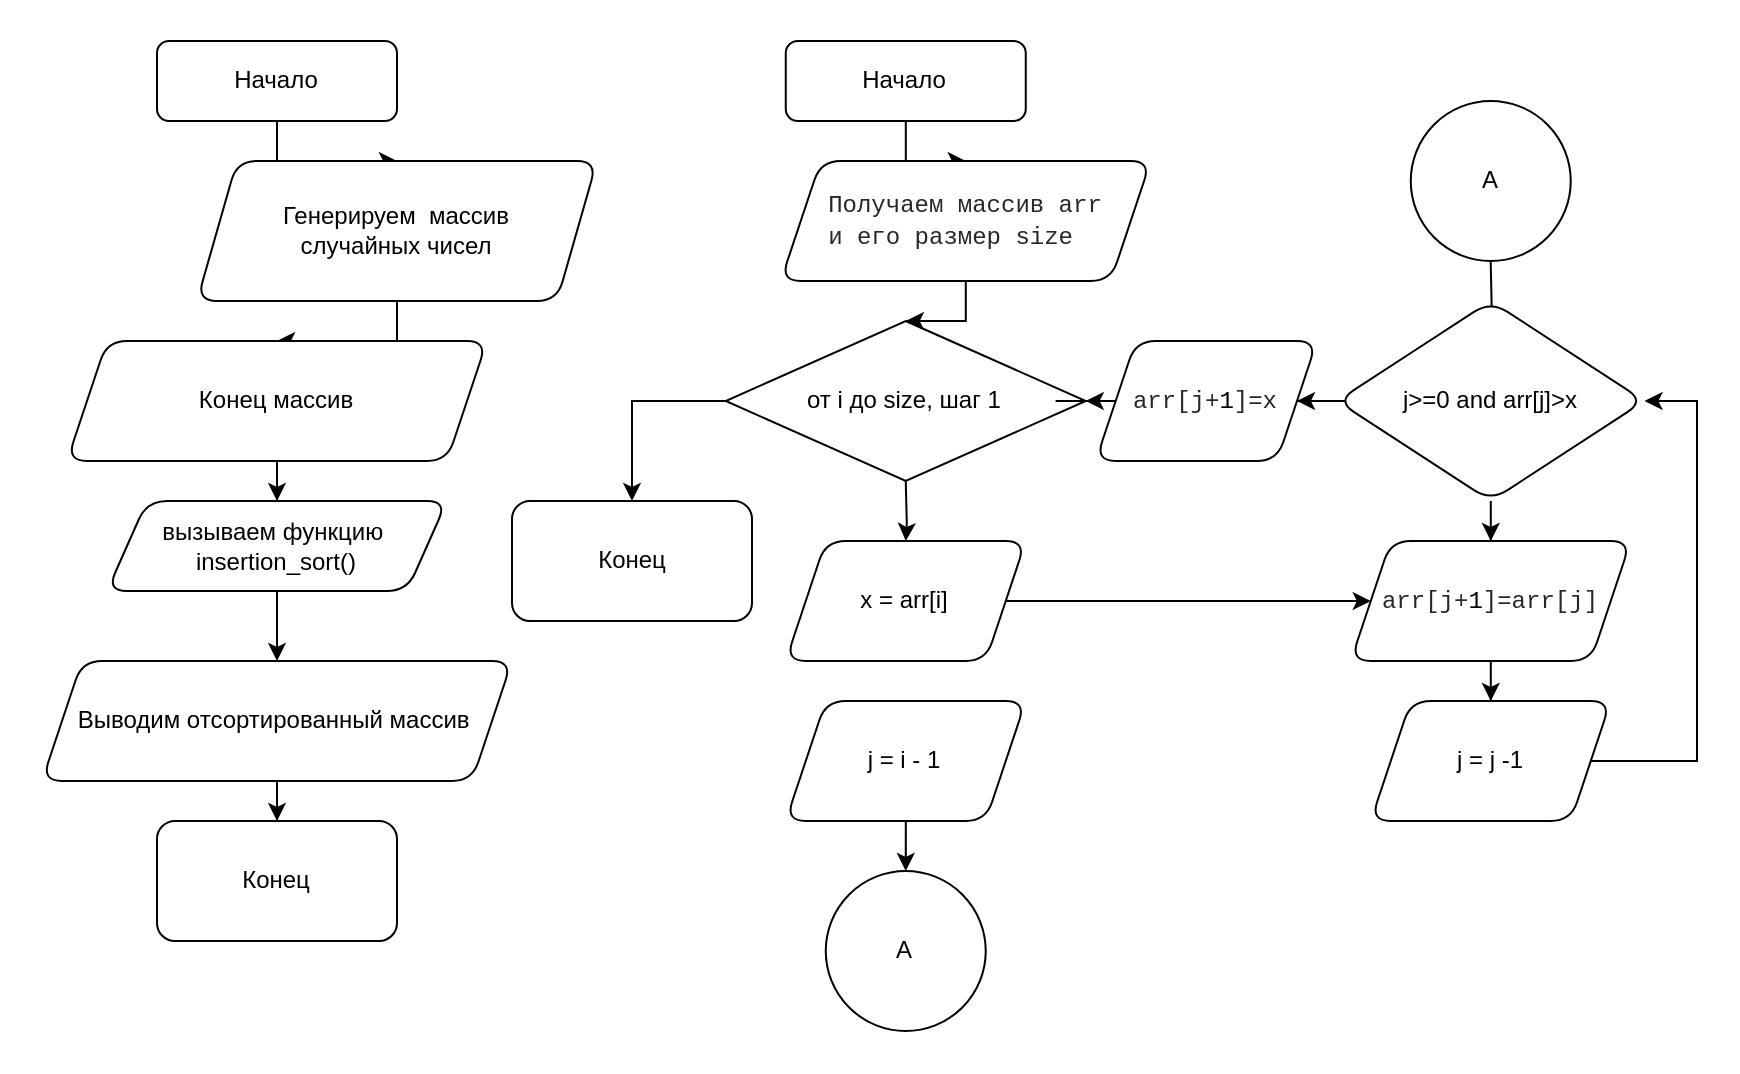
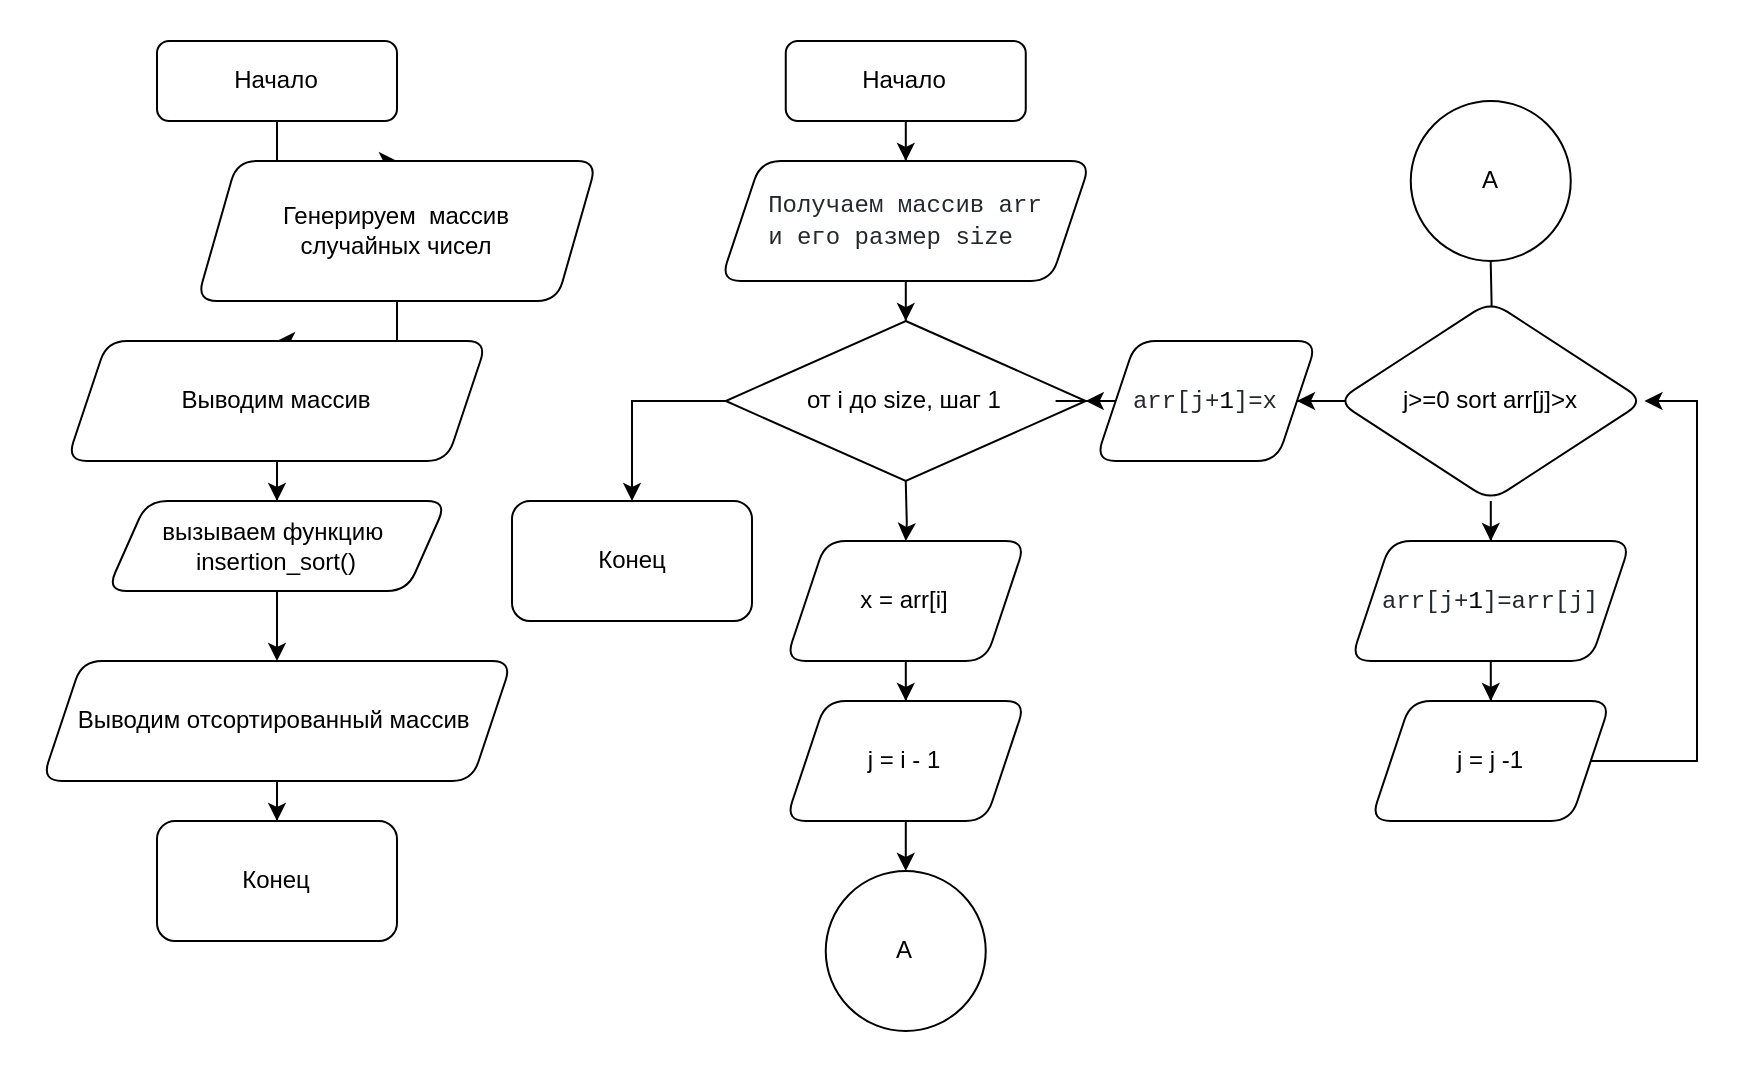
  <mxCell id="0" />
  <mxCell id="1" parent="0" />
  <mxCell id="2" value="" style="edgeStyle=orthogonalEdgeStyle;rounded=0;orthogonalLoop=1;jettySize=auto;html=1;" parent="1" source="3" target="5" edge="1"><mxGeometry relative="1" as="geometry" /></mxCell>
  <mxCell id="3" value="Начало" style="rounded=1;whiteSpace=wrap;html=1;fontSize=12;glass=0;strokeWidth=1;shadow=0;" parent="1" vertex="1"><mxGeometry x="78" y="20" width="120" height="40" as="geometry" /></mxCell>
  <mxCell id="4" value="" style="edgeStyle=orthogonalEdgeStyle;rounded=0;orthogonalLoop=1;jettySize=auto;html=1;" parent="1" source="5" target="7" edge="1"><mxGeometry relative="1" as="geometry" /></mxCell>
  <mxCell id="5" value="Генерируем&amp;nbsp; массив &lt;br&gt;случайных чисел" style="shape=parallelogram;perimeter=parallelogramPerimeter;whiteSpace=wrap;html=1;fixedSize=1;rounded=1;glass=0;strokeWidth=1;shadow=0;" parent="1" vertex="1"><mxGeometry x="98" y="80" width="200" height="70" as="geometry" /></mxCell>
  <mxCell id="6" value="" style="edgeStyle=orthogonalEdgeStyle;rounded=0;orthogonalLoop=1;jettySize=auto;html=1;" parent="1" source="7" target="9" edge="1"><mxGeometry relative="1" as="geometry" /></mxCell>
- <mxCell id="7" value="Конец массив " style="shape=parallelogram;perimeter=parallelogramPerimeter;whiteSpace=wrap;html=1;fixedSize=1;rounded=1;glass=0;strokeWidth=1;shadow=0;" parent="1" vertex="1"><mxGeometry x="33" y="170" width="210" height="60" as="geometry" /></mxCell>
+ <mxCell id="7" value="Выводим массив " style="shape=parallelogram;perimeter=parallelogramPerimeter;whiteSpace=wrap;html=1;fixedSize=1;rounded=1;glass=0;strokeWidth=1;shadow=0;" parent="1" vertex="1"><mxGeometry x="33" y="170" width="210" height="60" as="geometry" /></mxCell>
  <mxCell id="8" value="" style="edgeStyle=orthogonalEdgeStyle;rounded=0;orthogonalLoop=1;jettySize=auto;html=1;" parent="1" source="9" target="11" edge="1"><mxGeometry relative="1" as="geometry" /></mxCell>
  <mxCell id="9" value="вызываем функцию&amp;nbsp;&lt;br&gt;insertion_sort()" style="shape=parallelogram;perimeter=parallelogramPerimeter;whiteSpace=wrap;html=1;fixedSize=1;rounded=1;glass=0;strokeWidth=1;shadow=0;" parent="1" vertex="1"><mxGeometry x="53" y="250" width="170" height="45" as="geometry" /></mxCell>
  <mxCell id="10" value="" style="edgeStyle=orthogonalEdgeStyle;rounded=0;orthogonalLoop=1;jettySize=auto;html=1;" parent="1" source="11" target="12" edge="1"><mxGeometry relative="1" as="geometry" /></mxCell>
  <mxCell id="11" value="Выводим отсортированный массив&amp;nbsp;" style="shape=parallelogram;perimeter=parallelogramPerimeter;whiteSpace=wrap;html=1;fixedSize=1;rounded=1;glass=0;strokeWidth=1;shadow=0;" parent="1" vertex="1"><mxGeometry x="20.5" y="330" width="235" height="60" as="geometry" /></mxCell>
  <mxCell id="12" value="Конец&lt;br&gt;" style="rounded=1;whiteSpace=wrap;html=1;glass=0;strokeWidth=1;shadow=0;" parent="1" vertex="1"><mxGeometry x="78" y="410" width="120" height="60" as="geometry" /></mxCell>
  <mxCell id="13" value="" style="edgeStyle=orthogonalEdgeStyle;rounded=0;orthogonalLoop=1;jettySize=auto;html=1;" parent="1" target="15" edge="1"><mxGeometry relative="1" as="geometry"><mxPoint x="452.37" y="240" as="sourcePoint" /></mxGeometry></mxCell>
- <mxCell id="14" value="" style="edgeStyle=orthogonalEdgeStyle;rounded=0;orthogonalLoop=1;jettySize=auto;html=1;" parent="1" source="15" target="31" edge="1"><mxGeometry relative="1" as="geometry" /></mxCell>
+ <mxCell id="14" value="" style="edgeStyle=orthogonalEdgeStyle;rounded=0;orthogonalLoop=1;jettySize=auto;html=1;" parent="1" source="15" target="17" edge="1"><mxGeometry relative="1" as="geometry" /></mxCell>
  <mxCell id="15" value="x = arr[i]" style="shape=parallelogram;perimeter=parallelogramPerimeter;whiteSpace=wrap;html=1;fixedSize=1;rounded=1;" parent="1" vertex="1"><mxGeometry x="392.37" y="270" width="120" height="60" as="geometry" /></mxCell>
  <mxCell id="16" value="" style="edgeStyle=orthogonalEdgeStyle;rounded=0;orthogonalLoop=1;jettySize=auto;html=1;" parent="1" source="17" target="25" edge="1"><mxGeometry relative="1" as="geometry" /></mxCell>
  <mxCell id="17" value="j = i - 1" style="shape=parallelogram;perimeter=parallelogramPerimeter;whiteSpace=wrap;html=1;fixedSize=1;rounded=1;" parent="1" vertex="1"><mxGeometry x="392.37" y="350" width="120" height="60" as="geometry" /></mxCell>
  <mxCell id="18" value="" style="edgeStyle=orthogonalEdgeStyle;rounded=0;orthogonalLoop=1;jettySize=auto;html=1;entryX=0.5;entryY=0;entryDx=0;entryDy=0;" edge="1" parent="1" source="19" target="24"><mxGeometry relative="1" as="geometry"><Array as="points"><mxPoint x="315.34" y="200" /></Array></mxGeometry></mxCell>
  <mxCell id="19" value="от i до size, шаг 1" style="rhombus;whiteSpace=wrap;html=1;" parent="1" vertex="1"><mxGeometry x="362.37" y="160" width="180" height="80" as="geometry" /></mxCell>
  <mxCell id="20" value="" style="edgeStyle=orthogonalEdgeStyle;rounded=0;orthogonalLoop=1;jettySize=auto;html=1;" parent="1" source="21" target="23" edge="1"><mxGeometry relative="1" as="geometry" /></mxCell>
  <mxCell id="21" value="Начало" style="rounded=1;whiteSpace=wrap;html=1;fontSize=12;glass=0;strokeWidth=1;shadow=0;" parent="1" vertex="1"><mxGeometry x="392.38" y="20" width="120" height="40" as="geometry" /></mxCell>
  <mxCell id="22" value="" style="edgeStyle=orthogonalEdgeStyle;rounded=0;orthogonalLoop=1;jettySize=auto;html=1;" parent="1" source="23" target="19" edge="1"><mxGeometry relative="1" as="geometry" /></mxCell>
- <mxCell id="23" value="&lt;div style=&quot;text-align: start;&quot;&gt;&lt;font face=&quot;ui-monospace, SFMono-Regular, SF Mono, Menlo, Consolas, Liberation Mono, monospace&quot; color=&quot;#24292f&quot;&gt;Получаем массив arr &lt;br&gt;&lt;/font&gt;&lt;/div&gt;&lt;div style=&quot;text-align: start;&quot;&gt;&lt;font face=&quot;ui-monospace, SFMono-Regular, SF Mono, Menlo, Consolas, Liberation Mono, monospace&quot; color=&quot;#24292f&quot;&gt;&lt;span style=&quot;background-color: rgb(255, 255, 255);&quot;&gt;и его размер size&lt;/span&gt;&lt;/font&gt;&lt;/div&gt;" style="shape=parallelogram;perimeter=parallelogramPerimeter;whiteSpace=wrap;html=1;fixedSize=1;rounded=1;" parent="1" vertex="1"><mxGeometry x="389.87" y="80" width="184.99" height="60" as="geometry" /></mxCell>
+ <mxCell id="23" value="&lt;div style=&quot;text-align: start;&quot;&gt;&lt;font face=&quot;ui-monospace, SFMono-Regular, SF Mono, Menlo, Consolas, Liberation Mono, monospace&quot; color=&quot;#24292f&quot;&gt;Получаем массив arr &lt;br&gt;&lt;/font&gt;&lt;/div&gt;&lt;div style=&quot;text-align: start;&quot;&gt;&lt;font face=&quot;ui-monospace, SFMono-Regular, SF Mono, Menlo, Consolas, Liberation Mono, monospace&quot; color=&quot;#24292f&quot;&gt;&lt;span style=&quot;background-color: rgb(255, 255, 255);&quot;&gt;и его размер size&lt;/span&gt;&lt;/font&gt;&lt;/div&gt;" style="shape=parallelogram;perimeter=parallelogramPerimeter;whiteSpace=wrap;html=1;fixedSize=1;rounded=1;" parent="1" vertex="1"><mxGeometry x="359.87" y="80" width="184.99" height="60" as="geometry" /></mxCell>
  <mxCell id="24" value="Конец" style="rounded=1;whiteSpace=wrap;html=1;" parent="1" vertex="1"><mxGeometry x="255.5" y="250" width="120" height="60" as="geometry" /></mxCell>
  <mxCell id="25" value="А" style="ellipse;whiteSpace=wrap;html=1;rounded=1;" parent="1" vertex="1"><mxGeometry x="412.37" y="435" width="80" height="80" as="geometry" /></mxCell>
  <mxCell id="26" value="" style="edgeStyle=orthogonalEdgeStyle;rounded=0;orthogonalLoop=1;jettySize=auto;html=1;" parent="1" target="29" edge="1"><mxGeometry relative="1" as="geometry"><mxPoint x="744.84" y="130" as="sourcePoint" /></mxGeometry></mxCell>
  <mxCell id="27" value="" style="edgeStyle=orthogonalEdgeStyle;rounded=0;orthogonalLoop=1;jettySize=auto;html=1;" parent="1" source="29" target="31" edge="1"><mxGeometry relative="1" as="geometry" /></mxCell>
  <mxCell id="28" value="" style="edgeStyle=orthogonalEdgeStyle;rounded=0;orthogonalLoop=1;jettySize=auto;html=1;" edge="1" parent="1" source="29" target="34"><mxGeometry relative="1" as="geometry" /></mxCell>
- <mxCell id="29" value="j&amp;gt;=0 and arr[j]&amp;gt;x" style="rhombus;whiteSpace=wrap;html=1;rounded=1;" parent="1" vertex="1"><mxGeometry x="668" y="150" width="153.75" height="100" as="geometry" /></mxCell>
+ <mxCell id="29" value="j&amp;gt;=0 sort arr[j]&amp;gt;x" style="rhombus;whiteSpace=wrap;html=1;rounded=1;" parent="1" vertex="1"><mxGeometry x="668" y="150" width="153.75" height="100" as="geometry" /></mxCell>
  <mxCell id="30" value="" style="edgeStyle=orthogonalEdgeStyle;rounded=0;orthogonalLoop=1;jettySize=auto;html=1;" parent="1" source="31" target="32" edge="1"><mxGeometry relative="1" as="geometry" /></mxCell>
  <mxCell id="31" value="&lt;span style=&quot;color: rgb(36, 41, 47); font-family: ui-monospace, SFMono-Regular, &amp;quot;SF Mono&amp;quot;, Menlo, Consolas, &amp;quot;Liberation Mono&amp;quot;, monospace; font-size: 12px; font-style: normal; font-variant-ligatures: normal; font-variant-caps: normal; font-weight: 400; letter-spacing: normal; orphans: 2; text-align: start; text-indent: 0px; text-transform: none; widows: 2; word-spacing: 0px; -webkit-text-stroke-width: 0px; background-color: rgb(255, 255, 255); text-decoration-thickness: initial; text-decoration-style: initial; text-decoration-color: initial; float: none; display: inline !important;&quot;&gt;arr[j+&lt;/span&gt;&lt;span style=&quot;box-sizing: border-box; color: var(--color-prettylights-syntax-constant); font-family: ui-monospace, SFMono-Regular, &amp;quot;SF Mono&amp;quot;, Menlo, Consolas, &amp;quot;Liberation Mono&amp;quot;, monospace; font-size: 12px; font-style: normal; font-variant-ligatures: normal; font-variant-caps: normal; font-weight: 400; letter-spacing: normal; orphans: 2; text-align: start; text-indent: 0px; text-transform: none; widows: 2; word-spacing: 0px; -webkit-text-stroke-width: 0px; background-color: rgb(255, 255, 255); text-decoration-thickness: initial; text-decoration-style: initial; text-decoration-color: initial;&quot; class=&quot;pl-c1&quot;&gt;1&lt;/span&gt;&lt;span style=&quot;color: rgb(36, 41, 47); font-family: ui-monospace, SFMono-Regular, &amp;quot;SF Mono&amp;quot;, Menlo, Consolas, &amp;quot;Liberation Mono&amp;quot;, monospace; font-size: 12px; font-style: normal; font-variant-ligatures: normal; font-variant-caps: normal; font-weight: 400; letter-spacing: normal; orphans: 2; text-align: start; text-indent: 0px; text-transform: none; widows: 2; word-spacing: 0px; -webkit-text-stroke-width: 0px; background-color: rgb(255, 255, 255); text-decoration-thickness: initial; text-decoration-style: initial; text-decoration-color: initial; float: none; display: inline !important;&quot;&gt;]=arr[j]&lt;/span&gt;" style="shape=parallelogram;perimeter=parallelogramPerimeter;whiteSpace=wrap;html=1;fixedSize=1;rounded=1;" parent="1" vertex="1"><mxGeometry x="674.88" y="270" width="140" height="60" as="geometry" /></mxCell>
  <mxCell id="32" value="j = j -1" style="shape=parallelogram;perimeter=parallelogramPerimeter;whiteSpace=wrap;html=1;fixedSize=1;rounded=1;" parent="1" vertex="1"><mxGeometry x="684.88" y="350" width="120" height="60" as="geometry" /></mxCell>
  <mxCell id="33" value="" style="edgeStyle=orthogonalEdgeStyle;rounded=0;orthogonalLoop=1;jettySize=auto;html=1;" edge="1" parent="1" source="34" target="19"><mxGeometry relative="1" as="geometry" /></mxCell>
  <mxCell id="34" value="&lt;span style=&quot;color: rgb(36, 41, 47); font-family: ui-monospace, SFMono-Regular, &amp;quot;SF Mono&amp;quot;, Menlo, Consolas, &amp;quot;Liberation Mono&amp;quot;, monospace; font-size: 12px; font-style: normal; font-variant-ligatures: normal; font-variant-caps: normal; font-weight: 400; letter-spacing: normal; orphans: 2; text-align: start; text-indent: 0px; text-transform: none; widows: 2; word-spacing: 0px; -webkit-text-stroke-width: 0px; background-color: rgb(255, 255, 255); text-decoration-thickness: initial; text-decoration-style: initial; text-decoration-color: initial; float: none; display: inline !important;&quot;&gt;arr[j+&lt;/span&gt;&lt;span style=&quot;box-sizing: border-box; color: var(--color-prettylights-syntax-constant); font-family: ui-monospace, SFMono-Regular, &amp;quot;SF Mono&amp;quot;, Menlo, Consolas, &amp;quot;Liberation Mono&amp;quot;, monospace; font-size: 12px; font-style: normal; font-variant-ligatures: normal; font-variant-caps: normal; font-weight: 400; letter-spacing: normal; orphans: 2; text-align: start; text-indent: 0px; text-transform: none; widows: 2; word-spacing: 0px; -webkit-text-stroke-width: 0px; background-color: rgb(255, 255, 255); text-decoration-thickness: initial; text-decoration-style: initial; text-decoration-color: initial;&quot; class=&quot;pl-c1&quot;&gt;1&lt;/span&gt;&lt;span style=&quot;color: rgb(36, 41, 47); font-family: ui-monospace, SFMono-Regular, &amp;quot;SF Mono&amp;quot;, Menlo, Consolas, &amp;quot;Liberation Mono&amp;quot;, monospace; font-size: 12px; font-style: normal; font-variant-ligatures: normal; font-variant-caps: normal; font-weight: 400; letter-spacing: normal; orphans: 2; text-align: start; text-indent: 0px; text-transform: none; widows: 2; word-spacing: 0px; -webkit-text-stroke-width: 0px; background-color: rgb(255, 255, 255); text-decoration-thickness: initial; text-decoration-style: initial; text-decoration-color: initial; float: none; display: inline !important;&quot;&gt;]=x&lt;/span&gt;" style="shape=parallelogram;perimeter=parallelogramPerimeter;whiteSpace=wrap;html=1;fixedSize=1;rounded=1;" parent="1" vertex="1"><mxGeometry x="547.34" y="170" width="110.66" height="60" as="geometry" /></mxCell>
  <mxCell id="35" value="А" style="ellipse;whiteSpace=wrap;html=1;rounded=1;" parent="1" vertex="1"><mxGeometry x="704.88" y="50" width="80" height="80" as="geometry" /></mxCell>
  <mxCell id="36" value="" style="endArrow=classic;html=1;rounded=0;exitX=1;exitY=0.5;exitDx=0;exitDy=0;entryX=1;entryY=0.5;entryDx=0;entryDy=0;" edge="1" parent="1" source="32" target="29"><mxGeometry width="50" height="50" relative="1" as="geometry"><mxPoint x="908" y="410" as="sourcePoint" /><mxPoint x="958" y="360" as="targetPoint" /><Array as="points"><mxPoint x="848" y="380" /><mxPoint x="848" y="200" /></Array></mxGeometry></mxCell>
